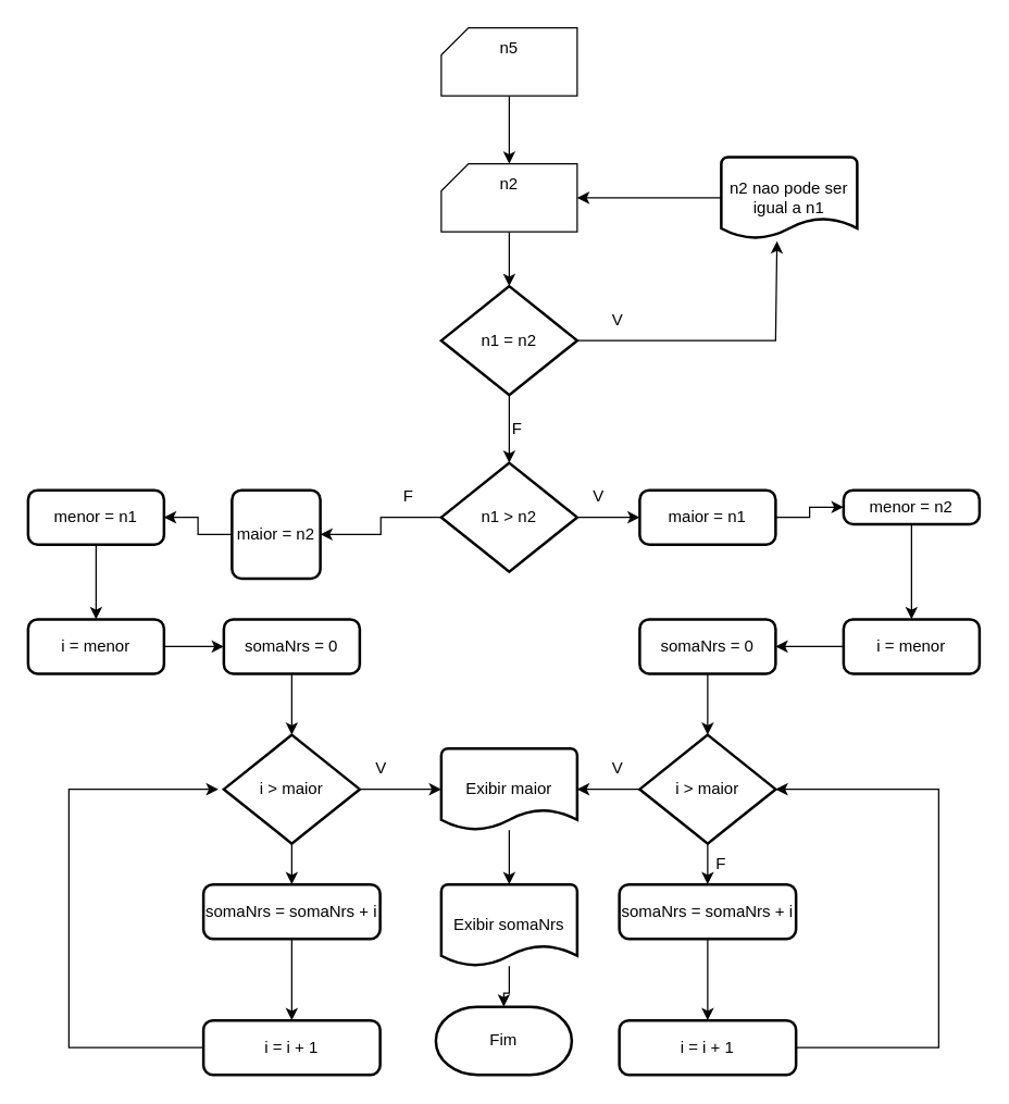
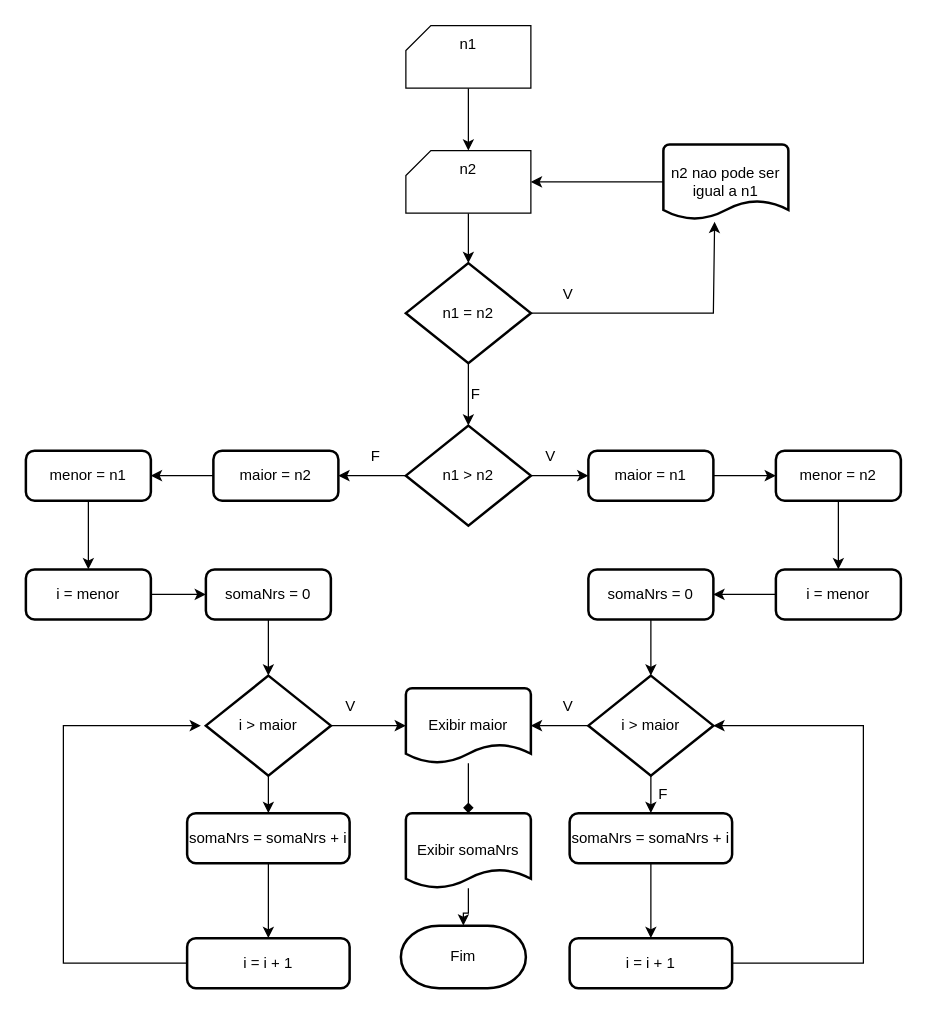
  <mxCell id="0" />
  <mxCell id="1" parent="0" />
  <mxCell id="2" value="" style="edgeStyle=orthogonalEdgeStyle;rounded=0;orthogonalLoop=1;jettySize=auto;html=1;" edge="1" parent="1" source="3" target="7"><mxGeometry relative="1" as="geometry" /></mxCell>
  <mxCell id="3" value="" style="verticalLabelPosition=bottom;verticalAlign=top;html=1;shape=card;whiteSpace=wrap;size=20;arcSize=12;" vertex="1" parent="1"><mxGeometry x="324" y="20" width="100" height="50" as="geometry" /></mxCell>
- <mxCell id="4" value="n5" style="text;strokeColor=none;align=center;fillColor=none;html=1;verticalAlign=middle;whiteSpace=wrap;rounded=0;" vertex="1" parent="1"><mxGeometry x="344" y="20" width="60" height="30" as="geometry" /></mxCell>
+ <mxCell id="4" value="n1" style="text;strokeColor=none;align=center;fillColor=none;html=1;verticalAlign=middle;whiteSpace=wrap;rounded=0;" vertex="1" parent="1"><mxGeometry x="344" y="20" width="60" height="30" as="geometry" /></mxCell>
  <mxCell id="5" value="" style="edgeStyle=orthogonalEdgeStyle;rounded=0;orthogonalLoop=1;jettySize=auto;html=1;" edge="1" parent="1" source="6" target="9"><mxGeometry relative="1" as="geometry" /></mxCell>
  <mxCell id="6" value="" style="verticalLabelPosition=bottom;verticalAlign=top;html=1;shape=card;whiteSpace=wrap;size=20;arcSize=12;" vertex="1" parent="1"><mxGeometry x="324" y="120" width="100" height="50" as="geometry" /></mxCell>
  <mxCell id="7" value="n2" style="text;strokeColor=none;align=center;fillColor=none;html=1;verticalAlign=middle;whiteSpace=wrap;rounded=0;" vertex="1" parent="1"><mxGeometry x="344" y="120" width="60" height="30" as="geometry" /></mxCell>
  <mxCell id="8" value="" style="edgeStyle=orthogonalEdgeStyle;rounded=0;orthogonalLoop=1;jettySize=auto;html=1;" edge="1" parent="1" source="9" target="16"><mxGeometry relative="1" as="geometry" /></mxCell>
  <mxCell id="9" value="n1 = n2" style="strokeWidth=2;html=1;shape=mxgraph.flowchart.decision;whiteSpace=wrap;" vertex="1" parent="1"><mxGeometry x="324" y="210" width="100" height="80" as="geometry" /></mxCell>
  <mxCell id="10" style="edgeStyle=orthogonalEdgeStyle;rounded=0;orthogonalLoop=1;jettySize=auto;html=1;entryX=0.41;entryY=1.033;entryDx=0;entryDy=0;entryPerimeter=0;" edge="1" parent="1" source="9" target="13"><mxGeometry relative="1" as="geometry"><Array as="points"><mxPoint x="570" y="250" /></Array></mxGeometry></mxCell>
  <mxCell id="11" value="V" style="text;strokeColor=none;align=center;fillColor=none;html=1;verticalAlign=middle;whiteSpace=wrap;rounded=0;" vertex="1" parent="1"><mxGeometry x="424" y="220" width="60" height="30" as="geometry" /></mxCell>
  <mxCell id="12" value="" style="edgeStyle=orthogonalEdgeStyle;rounded=0;orthogonalLoop=1;jettySize=auto;html=1;" edge="1" parent="1" source="13" target="6"><mxGeometry relative="1" as="geometry" /></mxCell>
  <mxCell id="13" value="n2 nao pode ser igual a n1" style="strokeWidth=2;html=1;shape=mxgraph.flowchart.document2;whiteSpace=wrap;size=0.25;" vertex="1" parent="1"><mxGeometry x="530" y="115" width="100" height="60" as="geometry" /></mxCell>
  <mxCell id="14" value="" style="edgeStyle=orthogonalEdgeStyle;rounded=0;orthogonalLoop=1;jettySize=auto;html=1;" edge="1" parent="1" source="16" target="19"><mxGeometry relative="1" as="geometry" /></mxCell>
  <mxCell id="15" value="" style="edgeStyle=orthogonalEdgeStyle;rounded=0;orthogonalLoop=1;jettySize=auto;html=1;" edge="1" parent="1" source="16" target="29"><mxGeometry relative="1" as="geometry" /></mxCell>
  <mxCell id="16" value="n1 &amp;gt; n2" style="strokeWidth=2;html=1;shape=mxgraph.flowchart.decision;whiteSpace=wrap;" vertex="1" parent="1"><mxGeometry x="324" y="340" width="100" height="80" as="geometry" /></mxCell>
  <mxCell id="17" value="F" style="text;strokeColor=none;align=center;fillColor=none;html=1;verticalAlign=middle;whiteSpace=wrap;rounded=0;" vertex="1" parent="1"><mxGeometry x="350" y="300" width="60" height="30" as="geometry" /></mxCell>
  <mxCell id="18" value="" style="edgeStyle=orthogonalEdgeStyle;rounded=0;orthogonalLoop=1;jettySize=auto;html=1;" edge="1" parent="1" source="19" target="21"><mxGeometry relative="1" as="geometry" /></mxCell>
  <mxCell id="19" value="maior = n1" style="rounded=1;whiteSpace=wrap;html=1;absoluteArcSize=1;arcSize=14;strokeWidth=2;" vertex="1" parent="1"><mxGeometry x="470" y="360" width="100" height="40" as="geometry" /></mxCell>
  <mxCell id="20" value="" style="edgeStyle=orthogonalEdgeStyle;rounded=0;orthogonalLoop=1;jettySize=auto;html=1;" edge="1" parent="1" source="21" target="23"><mxGeometry relative="1" as="geometry" /></mxCell>
- <mxCell id="21" value="menor = n2" style="rounded=1;whiteSpace=wrap;html=1;absoluteArcSize=1;arcSize=14;strokeWidth=2;" vertex="1" parent="1"><mxGeometry x="620" y="360" width="100" height="25" as="geometry" /></mxCell>
+ <mxCell id="21" value="menor = n2" style="rounded=1;whiteSpace=wrap;html=1;absoluteArcSize=1;arcSize=14;strokeWidth=2;" vertex="1" parent="1"><mxGeometry x="620" y="360" width="100" height="40" as="geometry" /></mxCell>
  <mxCell id="22" value="" style="edgeStyle=orthogonalEdgeStyle;rounded=0;orthogonalLoop=1;jettySize=auto;html=1;" edge="1" parent="1" source="23" target="25"><mxGeometry relative="1" as="geometry" /></mxCell>
  <mxCell id="23" value="i = menor" style="rounded=1;whiteSpace=wrap;html=1;absoluteArcSize=1;arcSize=14;strokeWidth=2;" vertex="1" parent="1"><mxGeometry x="620" y="455" width="100" height="40" as="geometry" /></mxCell>
  <mxCell id="24" value="" style="edgeStyle=orthogonalEdgeStyle;rounded=0;orthogonalLoop=1;jettySize=auto;html=1;" edge="1" parent="1" source="25" target="39"><mxGeometry relative="1" as="geometry" /></mxCell>
  <mxCell id="25" value="somaNrs = 0" style="rounded=1;whiteSpace=wrap;html=1;absoluteArcSize=1;arcSize=14;strokeWidth=2;" vertex="1" parent="1"><mxGeometry x="470" y="455" width="100" height="40" as="geometry" /></mxCell>
  <mxCell id="26" value="" style="edgeStyle=orthogonalEdgeStyle;rounded=0;orthogonalLoop=1;jettySize=auto;html=1;" edge="1" parent="1" source="27" target="31"><mxGeometry relative="1" as="geometry" /></mxCell>
  <mxCell id="27" value="menor = n1" style="rounded=1;whiteSpace=wrap;html=1;absoluteArcSize=1;arcSize=14;strokeWidth=2;" vertex="1" parent="1"><mxGeometry x="20" y="360" width="100" height="40" as="geometry" /></mxCell>
  <mxCell id="28" value="" style="edgeStyle=orthogonalEdgeStyle;rounded=0;orthogonalLoop=1;jettySize=auto;html=1;" edge="1" parent="1" source="29" target="27"><mxGeometry relative="1" as="geometry" /></mxCell>
- <mxCell id="29" value="maior = n2" style="rounded=1;whiteSpace=wrap;html=1;absoluteArcSize=1;arcSize=14;strokeWidth=2;" vertex="1" parent="1"><mxGeometry x="170" y="360" width="65" height="65" as="geometry" /></mxCell>
+ <mxCell id="29" value="maior = n2" style="rounded=1;whiteSpace=wrap;html=1;absoluteArcSize=1;arcSize=14;strokeWidth=2;" vertex="1" parent="1"><mxGeometry x="170" y="360" width="100" height="40" as="geometry" /></mxCell>
  <mxCell id="30" value="" style="edgeStyle=orthogonalEdgeStyle;rounded=0;orthogonalLoop=1;jettySize=auto;html=1;" edge="1" parent="1" source="31" target="33"><mxGeometry relative="1" as="geometry" /></mxCell>
  <mxCell id="31" value="i = menor" style="rounded=1;whiteSpace=wrap;html=1;absoluteArcSize=1;arcSize=14;strokeWidth=2;" vertex="1" parent="1"><mxGeometry x="20" y="455" width="100" height="40" as="geometry" /></mxCell>
  <mxCell id="32" value="" style="edgeStyle=orthogonalEdgeStyle;rounded=0;orthogonalLoop=1;jettySize=auto;html=1;" edge="1" parent="1" source="33" target="36"><mxGeometry relative="1" as="geometry" /></mxCell>
  <mxCell id="33" value="somaNrs = 0" style="rounded=1;whiteSpace=wrap;html=1;absoluteArcSize=1;arcSize=14;strokeWidth=2;" vertex="1" parent="1"><mxGeometry x="164" y="455" width="100" height="40" as="geometry" /></mxCell>
  <mxCell id="34" value="" style="edgeStyle=orthogonalEdgeStyle;rounded=0;orthogonalLoop=1;jettySize=auto;html=1;" edge="1" parent="1" source="36" target="49"><mxGeometry relative="1" as="geometry" /></mxCell>
  <mxCell id="35" value="" style="edgeStyle=orthogonalEdgeStyle;rounded=0;orthogonalLoop=1;jettySize=auto;html=1;" edge="1" parent="1" source="36" target="53"><mxGeometry relative="1" as="geometry" /></mxCell>
  <mxCell id="36" value="i &amp;gt; maior" style="strokeWidth=2;html=1;shape=mxgraph.flowchart.decision;whiteSpace=wrap;" vertex="1" parent="1"><mxGeometry x="164" y="540" width="100" height="80" as="geometry" /></mxCell>
  <mxCell id="37" value="" style="edgeStyle=orthogonalEdgeStyle;rounded=0;orthogonalLoop=1;jettySize=auto;html=1;" edge="1" parent="1" source="39" target="41"><mxGeometry relative="1" as="geometry" /></mxCell>
  <mxCell id="38" value="" style="edgeStyle=orthogonalEdgeStyle;rounded=0;orthogonalLoop=1;jettySize=auto;html=1;" edge="1" parent="1" source="39" target="53"><mxGeometry relative="1" as="geometry" /></mxCell>
  <mxCell id="39" value="i &amp;gt; maior" style="strokeWidth=2;html=1;shape=mxgraph.flowchart.decision;whiteSpace=wrap;" vertex="1" parent="1"><mxGeometry x="470" y="540" width="100" height="80" as="geometry" /></mxCell>
  <mxCell id="40" value="" style="edgeStyle=orthogonalEdgeStyle;rounded=0;orthogonalLoop=1;jettySize=auto;html=1;" edge="1" parent="1" source="41" target="42"><mxGeometry relative="1" as="geometry" /></mxCell>
  <mxCell id="41" value="somaNrs = somaNrs + i" style="rounded=1;whiteSpace=wrap;html=1;absoluteArcSize=1;arcSize=14;strokeWidth=2;" vertex="1" parent="1"><mxGeometry x="455" y="650" width="130" height="40" as="geometry" /></mxCell>
  <mxCell id="42" value="i = i + 1" style="rounded=1;whiteSpace=wrap;html=1;absoluteArcSize=1;arcSize=14;strokeWidth=2;" vertex="1" parent="1"><mxGeometry x="455" y="750" width="130" height="40" as="geometry" /></mxCell>
  <mxCell id="43" style="edgeStyle=orthogonalEdgeStyle;rounded=0;orthogonalLoop=1;jettySize=auto;html=1;entryX=1;entryY=0.5;entryDx=0;entryDy=0;entryPerimeter=0;" edge="1" parent="1" source="42" target="39"><mxGeometry relative="1" as="geometry"><Array as="points"><mxPoint x="690" y="770" /><mxPoint x="690" y="580" /></Array></mxGeometry></mxCell>
  <mxCell id="44" value="V" style="text;strokeColor=none;align=center;fillColor=none;html=1;verticalAlign=middle;whiteSpace=wrap;rounded=0;" vertex="1" parent="1"><mxGeometry x="410" y="350" width="60" height="30" as="geometry" /></mxCell>
  <mxCell id="45" value="F" style="text;strokeColor=none;align=center;fillColor=none;html=1;verticalAlign=middle;whiteSpace=wrap;rounded=0;" vertex="1" parent="1"><mxGeometry x="270" y="350" width="60" height="30" as="geometry" /></mxCell>
  <mxCell id="46" value="V" style="text;strokeColor=none;align=center;fillColor=none;html=1;verticalAlign=middle;whiteSpace=wrap;rounded=0;" vertex="1" parent="1"><mxGeometry x="424" y="550" width="60" height="30" as="geometry" /></mxCell>
  <mxCell id="47" value="F" style="text;strokeColor=none;align=center;fillColor=none;html=1;verticalAlign=middle;whiteSpace=wrap;rounded=0;" vertex="1" parent="1"><mxGeometry x="500" y="620" width="60" height="30" as="geometry" /></mxCell>
  <mxCell id="48" value="" style="edgeStyle=orthogonalEdgeStyle;rounded=0;orthogonalLoop=1;jettySize=auto;html=1;" edge="1" parent="1" source="49" target="51"><mxGeometry relative="1" as="geometry" /></mxCell>
  <mxCell id="49" value="somaNrs = somaNrs + i" style="rounded=1;whiteSpace=wrap;html=1;absoluteArcSize=1;arcSize=14;strokeWidth=2;" vertex="1" parent="1"><mxGeometry x="149" y="650" width="130" height="40" as="geometry" /></mxCell>
  <mxCell id="50" style="edgeStyle=orthogonalEdgeStyle;rounded=0;orthogonalLoop=1;jettySize=auto;html=1;" edge="1" parent="1" source="51"><mxGeometry relative="1" as="geometry"><mxPoint x="160" y="580" as="targetPoint" /><Array as="points"><mxPoint x="50" y="770" /><mxPoint x="50" y="580" /></Array></mxGeometry></mxCell>
  <mxCell id="51" value="i = i + 1" style="rounded=1;whiteSpace=wrap;html=1;absoluteArcSize=1;arcSize=14;strokeWidth=2;" vertex="1" parent="1"><mxGeometry x="149" y="750" width="130" height="40" as="geometry" /></mxCell>
- <mxCell id="52" value="" style="edgeStyle=orthogonalEdgeStyle;rounded=0;orthogonalLoop=1;jettySize=auto;html=1;" edge="1" parent="1" source="53" target="55"><mxGeometry relative="1" as="geometry" /></mxCell>
+ <mxCell id="52" value="" style="edgeStyle=orthogonalEdgeStyle;rounded=0;orthogonalLoop=1;jettySize=auto;html=1;endArrow=diamond;" edge="1" parent="1" source="53" target="55"><mxGeometry relative="1" as="geometry" /></mxCell>
  <mxCell id="53" value="Exibir maior" style="strokeWidth=2;html=1;shape=mxgraph.flowchart.document2;whiteSpace=wrap;size=0.25;" vertex="1" parent="1"><mxGeometry x="324" y="550" width="100" height="60" as="geometry" /></mxCell>
  <mxCell id="54" value="" style="edgeStyle=orthogonalEdgeStyle;rounded=0;orthogonalLoop=1;jettySize=auto;html=1;" edge="1" parent="1" source="55" target="57"><mxGeometry relative="1" as="geometry" /></mxCell>
  <mxCell id="55" value="Exibir somaNrs" style="strokeWidth=2;html=1;shape=mxgraph.flowchart.document2;whiteSpace=wrap;size=0.25;" vertex="1" parent="1"><mxGeometry x="324" y="650" width="100" height="60" as="geometry" /></mxCell>
  <mxCell id="56" value="V" style="text;strokeColor=none;align=center;fillColor=none;html=1;verticalAlign=middle;whiteSpace=wrap;rounded=0;" vertex="1" parent="1"><mxGeometry x="250" y="550" width="60" height="30" as="geometry" /></mxCell>
  <mxCell id="57" value="Fim" style="strokeWidth=2;html=1;shape=mxgraph.flowchart.terminator;whiteSpace=wrap;" vertex="1" parent="1"><mxGeometry x="320" y="740" width="100" height="50" as="geometry" /></mxCell>
